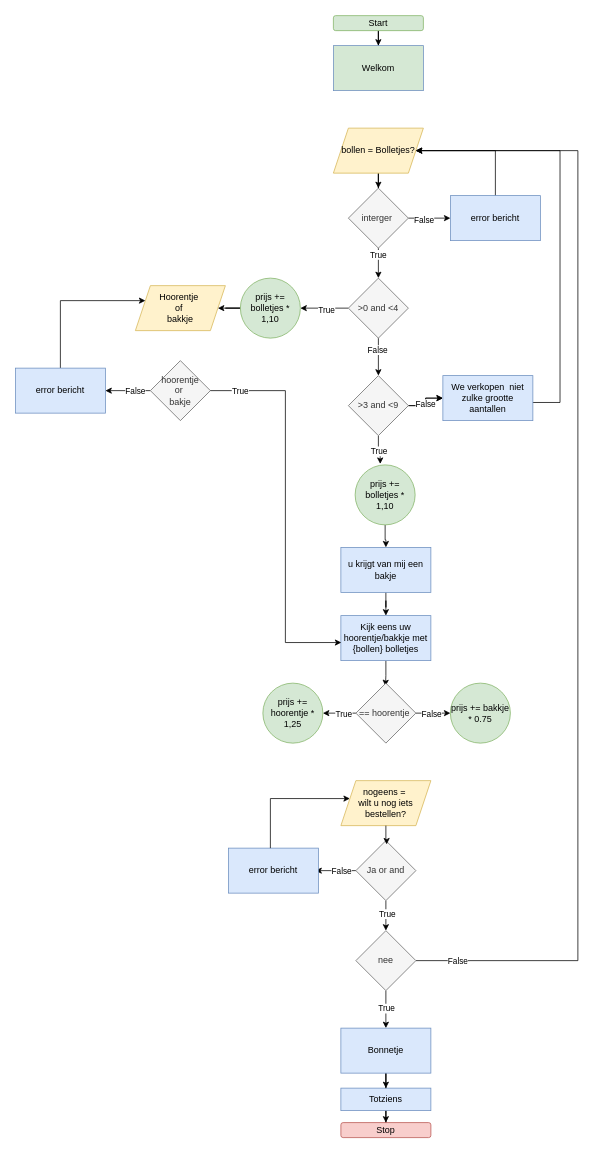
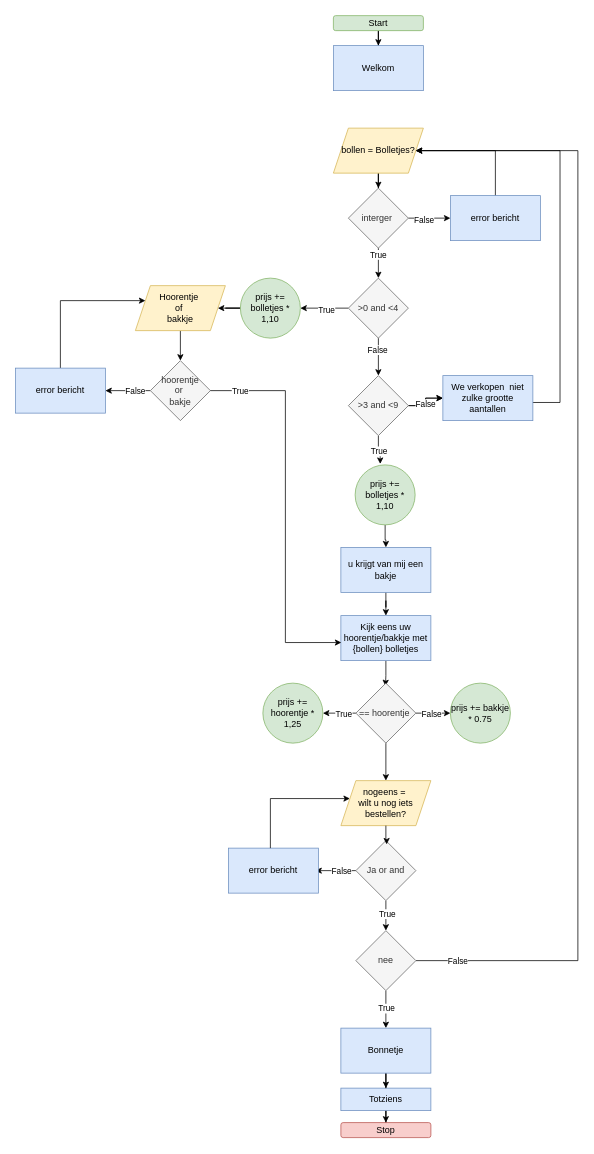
  <mxCell id="0" />
  <mxCell id="1" parent="0" />
  <mxCell id="2" style="edgeStyle=orthogonalEdgeStyle;rounded=0;orthogonalLoop=1;jettySize=auto;html=1;entryX=0.5;entryY=0;entryDx=0;entryDy=0;" parent="1" source="3" target="4" edge="1"><mxGeometry relative="1" as="geometry" /></mxCell>
  <mxCell id="3" value="Start" style="rounded=1;whiteSpace=wrap;html=1;fillColor=#d5e8d4;strokeColor=#82b366;" parent="1" vertex="1"><mxGeometry x="444" y="20" width="120" height="20" as="geometry" /></mxCell>
- <mxCell id="4" value="Welkom" style="rounded=0;whiteSpace=wrap;html=1;fillColor=#d5e8d4;strokeColor=#6c8ebf;" parent="1" vertex="1"><mxGeometry x="444" y="60" width="120" height="60" as="geometry" /></mxCell>
+ <mxCell id="4" value="Welkom" style="rounded=0;whiteSpace=wrap;html=1;fillColor=#dae8fc;strokeColor=#6c8ebf;" parent="1" vertex="1"><mxGeometry x="444" y="60" width="120" height="60" as="geometry" /></mxCell>
  <mxCell id="5" style="edgeStyle=orthogonalEdgeStyle;rounded=0;orthogonalLoop=1;jettySize=auto;html=1;entryX=0.5;entryY=0;entryDx=0;entryDy=0;" parent="1" source="6" target="28" edge="1"><mxGeometry relative="1" as="geometry"><mxPoint x="504" y="270" as="targetPoint" /></mxGeometry></mxCell>
  <mxCell id="6" value="bollen = Bolletjes?" style="shape=parallelogram;perimeter=parallelogramPerimeter;whiteSpace=wrap;html=1;fixedSize=1;fillColor=#fff2cc;strokeColor=#d6b656;" parent="1" vertex="1"><mxGeometry x="444" y="170" width="120" height="60" as="geometry" /></mxCell>
  <mxCell id="7" style="edgeStyle=orthogonalEdgeStyle;rounded=0;orthogonalLoop=1;jettySize=auto;html=1;entryX=1;entryY=0.5;entryDx=0;entryDy=0;" parent="1" source="11" target="62" edge="1"><mxGeometry relative="1" as="geometry"><mxPoint x="420" y="409" as="targetPoint" /></mxGeometry></mxCell>
  <mxCell id="8" value="True" style="edgeLabel;html=1;align=center;verticalAlign=middle;resizable=0;points=[];" parent="7" connectable="0" vertex="1"><mxGeometry x="-0.057" y="2" relative="1" as="geometry"><mxPoint as="offset" /></mxGeometry></mxCell>
  <mxCell id="9" style="edgeStyle=orthogonalEdgeStyle;rounded=0;orthogonalLoop=1;jettySize=auto;html=1;entryX=0.5;entryY=0;entryDx=0;entryDy=0;" parent="1" source="11" target="19" edge="1"><mxGeometry relative="1" as="geometry" /></mxCell>
  <mxCell id="10" value="False" style="edgeLabel;html=1;align=center;verticalAlign=middle;resizable=0;points=[];" parent="9" connectable="0" vertex="1"><mxGeometry x="-0.398" y="-2" relative="1" as="geometry"><mxPoint as="offset" /></mxGeometry></mxCell>
  <mxCell id="11" value="&amp;gt;0 and &amp;lt;4" style="rhombus;whiteSpace=wrap;html=1;fillColor=#f5f5f5;fontColor=#333333;strokeColor=#666666;" parent="1" vertex="1"><mxGeometry x="464" y="370" width="80" height="80" as="geometry" /></mxCell>
+ <mxCell id="12" style="edgeStyle=orthogonalEdgeStyle;rounded=0;orthogonalLoop=1;jettySize=auto;html=1;entryX=0.5;entryY=0;entryDx=0;entryDy=0;" parent="1" source="13" target="33" edge="1"><mxGeometry relative="1" as="geometry"><mxPoint x="240" y="480" as="targetPoint" /></mxGeometry></mxCell>
  <mxCell id="13" value="Hoorentje&amp;nbsp;&lt;div&gt;of&amp;nbsp;&lt;/div&gt;&lt;div&gt;bakkje&lt;/div&gt;" style="shape=parallelogram;perimeter=parallelogramPerimeter;whiteSpace=wrap;html=1;fixedSize=1;fillColor=#fff2cc;strokeColor=#d6b656;" parent="1" vertex="1"><mxGeometry x="180" y="380" width="120" height="60" as="geometry" /></mxCell>
  <mxCell id="14" style="edgeStyle=orthogonalEdgeStyle;rounded=0;orthogonalLoop=1;jettySize=auto;html=1;entryX=0;entryY=0.5;entryDx=0;entryDy=0;" parent="1" source="19" target="21" edge="1"><mxGeometry relative="1" as="geometry"><mxPoint x="600" y="530" as="targetPoint" /></mxGeometry></mxCell>
  <mxCell id="15" value="" style="edgeStyle=orthogonalEdgeStyle;rounded=0;orthogonalLoop=1;jettySize=auto;html=1;" parent="1" source="19" target="21" edge="1"><mxGeometry relative="1" as="geometry" /></mxCell>
  <mxCell id="16" value="False" style="edgeLabel;html=1;align=center;verticalAlign=middle;resizable=0;points=[];" parent="15" connectable="0" vertex="1"><mxGeometry x="-0.208" y="3" relative="1" as="geometry"><mxPoint as="offset" /></mxGeometry></mxCell>
  <mxCell id="17" style="edgeStyle=orthogonalEdgeStyle;rounded=0;orthogonalLoop=1;jettySize=auto;html=1;entryX=0.418;entryY=-0.016;entryDx=0;entryDy=0;entryPerimeter=0;" parent="1" source="19" target="60" edge="1"><mxGeometry relative="1" as="geometry"><mxPoint x="504" y="609" as="targetPoint" /></mxGeometry></mxCell>
  <mxCell id="18" value="True" style="edgeLabel;html=1;align=center;verticalAlign=middle;resizable=0;points=[];" parent="17" connectable="0" vertex="1"><mxGeometry x="-0.221" relative="1" as="geometry"><mxPoint y="4" as="offset" /></mxGeometry></mxCell>
  <mxCell id="19" value="&amp;gt;3 and &amp;lt;9" style="rhombus;whiteSpace=wrap;html=1;fillColor=#f5f5f5;fontColor=#333333;strokeColor=#666666;" parent="1" vertex="1"><mxGeometry x="464" y="500" width="80" height="80" as="geometry" /></mxCell>
  <mxCell id="20" style="edgeStyle=orthogonalEdgeStyle;rounded=0;orthogonalLoop=1;jettySize=auto;html=1;entryX=0.947;entryY=0.403;entryDx=0;entryDy=0;entryPerimeter=0;" parent="1" edge="1"><mxGeometry relative="1" as="geometry"><mxPoint x="553.82" y="200" as="targetPoint" /><mxPoint x="706.18" y="535.82" as="sourcePoint" /><Array as="points"><mxPoint x="746.18" y="535.82" /><mxPoint x="746.18" y="199.82" /></Array></mxGeometry></mxCell>
  <mxCell id="21" value="We verkopen&amp;nbsp; niet zulke grootte aantallen" style="rounded=0;whiteSpace=wrap;html=1;fillColor=#dae8fc;strokeColor=#6c8ebf;" parent="1" vertex="1"><mxGeometry x="590" y="500" width="120" height="60" as="geometry" /></mxCell>
  <mxCell id="22" style="edgeStyle=orthogonalEdgeStyle;rounded=0;orthogonalLoop=1;jettySize=auto;html=1;entryX=0.5;entryY=0;entryDx=0;entryDy=0;" edge="1" parent="1" source="23" target="37"><mxGeometry relative="1" as="geometry" /></mxCell>
  <mxCell id="23" value="u krijgt van mij een bakje" style="rounded=0;whiteSpace=wrap;html=1;fillColor=#dae8fc;strokeColor=#6c8ebf;" parent="1" vertex="1"><mxGeometry x="454" y="729" width="120" height="60" as="geometry" /></mxCell>
  <mxCell id="24" style="edgeStyle=orthogonalEdgeStyle;rounded=0;orthogonalLoop=1;jettySize=auto;html=1;entryX=0.5;entryY=0;entryDx=0;entryDy=0;" parent="1" source="28" target="11" edge="1"><mxGeometry relative="1" as="geometry" /></mxCell>
  <mxCell id="25" value="True" style="edgeLabel;html=1;align=center;verticalAlign=middle;resizable=0;points=[];" parent="24" connectable="0" vertex="1"><mxGeometry x="-0.597" y="-1" relative="1" as="geometry"><mxPoint as="offset" /></mxGeometry></mxCell>
  <mxCell id="26" style="edgeStyle=orthogonalEdgeStyle;rounded=0;orthogonalLoop=1;jettySize=auto;html=1;" parent="1" source="28" target="30" edge="1"><mxGeometry relative="1" as="geometry" /></mxCell>
  <mxCell id="27" value="False" style="edgeLabel;html=1;align=center;verticalAlign=middle;resizable=0;points=[];" parent="26" connectable="0" vertex="1"><mxGeometry x="-0.276" y="-2" relative="1" as="geometry"><mxPoint as="offset" /></mxGeometry></mxCell>
  <mxCell id="28" value="interger&amp;nbsp;" style="rhombus;whiteSpace=wrap;html=1;fillColor=#f5f5f5;fontColor=#333333;strokeColor=#666666;" parent="1" vertex="1"><mxGeometry x="464" y="250" width="80" height="80" as="geometry" /></mxCell>
  <mxCell id="29" style="edgeStyle=orthogonalEdgeStyle;rounded=0;orthogonalLoop=1;jettySize=auto;html=1;entryX=1;entryY=0.5;entryDx=0;entryDy=0;" parent="1" source="30" target="6" edge="1"><mxGeometry relative="1" as="geometry"><mxPoint x="660" y="180" as="targetPoint" /><Array as="points"><mxPoint x="660" y="200" /></Array></mxGeometry></mxCell>
  <mxCell id="30" value="error bericht" style="rounded=0;whiteSpace=wrap;html=1;fillColor=#dae8fc;strokeColor=#6c8ebf;" parent="1" vertex="1"><mxGeometry x="600" y="260" width="120" height="60" as="geometry" /></mxCell>
  <mxCell id="31" style="edgeStyle=orthogonalEdgeStyle;rounded=0;orthogonalLoop=1;jettySize=auto;html=1;entryX=1;entryY=0.5;entryDx=0;entryDy=0;" parent="1" source="33" target="35" edge="1"><mxGeometry relative="1" as="geometry"><mxPoint x="140" y="520" as="targetPoint" /></mxGeometry></mxCell>
  <mxCell id="32" value="False" style="edgeLabel;html=1;align=center;verticalAlign=middle;resizable=0;points=[];" parent="31" connectable="0" vertex="1"><mxGeometry x="-0.287" relative="1" as="geometry"><mxPoint as="offset" /></mxGeometry></mxCell>
  <mxCell id="33" value="hoorentje&lt;div&gt;or&amp;nbsp;&lt;/div&gt;&lt;div&gt;bakje&lt;/div&gt;" style="rhombus;whiteSpace=wrap;html=1;fillColor=#f5f5f5;fontColor=#333333;strokeColor=#666666;" parent="1" vertex="1"><mxGeometry x="200" y="480" width="80" height="80" as="geometry" /></mxCell>
  <mxCell id="34" style="edgeStyle=orthogonalEdgeStyle;rounded=0;orthogonalLoop=1;jettySize=auto;html=1;" parent="1" source="35" target="13" edge="1"><mxGeometry relative="1" as="geometry"><Array as="points"><mxPoint x="80" y="400" /></Array><mxPoint x="150" y="429" as="targetPoint" /></mxGeometry></mxCell>
  <mxCell id="35" value="error bericht" style="rounded=0;whiteSpace=wrap;html=1;fillColor=#dae8fc;strokeColor=#6c8ebf;" parent="1" vertex="1"><mxGeometry x="20" y="490" width="120" height="60" as="geometry" /></mxCell>
  <mxCell id="36" style="edgeStyle=orthogonalEdgeStyle;rounded=0;orthogonalLoop=1;jettySize=auto;html=1;entryX=0.493;entryY=0.05;entryDx=0;entryDy=0;entryPerimeter=0;" edge="1" parent="1" source="37" target="68"><mxGeometry relative="1" as="geometry"><mxPoint x="514" y="919" as="targetPoint" /></mxGeometry></mxCell>
  <mxCell id="37" value="Kijk eens uw hoorentje/bakkje met {bollen} bolletjes" style="rounded=0;whiteSpace=wrap;html=1;fillColor=#dae8fc;strokeColor=#6c8ebf;" parent="1" vertex="1"><mxGeometry x="454" y="820" width="120" height="60" as="geometry" /></mxCell>
  <mxCell id="38" style="edgeStyle=orthogonalEdgeStyle;rounded=0;orthogonalLoop=1;jettySize=auto;html=1;entryX=0.005;entryY=0.598;entryDx=0;entryDy=0;entryPerimeter=0;" parent="1" source="33" target="37" edge="1"><mxGeometry relative="1" as="geometry"><Array as="points"><mxPoint x="380" y="520" /><mxPoint x="380" y="856" /></Array></mxGeometry></mxCell>
  <mxCell id="39" value="True" style="edgeLabel;html=1;align=center;verticalAlign=middle;resizable=0;points=[];" parent="38" connectable="0" vertex="1"><mxGeometry x="-0.711" y="-3" relative="1" as="geometry"><mxPoint x="-35" y="-3" as="offset" /></mxGeometry></mxCell>
  <mxCell id="40" value="nogeens =&amp;nbsp;&lt;div&gt;wilt u nog iets bestellen?&lt;/div&gt;" style="shape=parallelogram;perimeter=parallelogramPerimeter;whiteSpace=wrap;html=1;fixedSize=1;fillColor=#fff2cc;strokeColor=#d6b656;" parent="1" vertex="1"><mxGeometry x="454" y="1040" width="120" height="60" as="geometry" /></mxCell>
  <mxCell id="41" style="edgeStyle=orthogonalEdgeStyle;rounded=0;orthogonalLoop=1;jettySize=auto;html=1;entryX=1;entryY=0.5;entryDx=0;entryDy=0;" parent="1" source="45" edge="1"><mxGeometry relative="1" as="geometry"><mxPoint x="420" y="1160" as="targetPoint" /></mxGeometry></mxCell>
  <mxCell id="42" value="False" style="edgeLabel;html=1;align=center;verticalAlign=middle;resizable=0;points=[];" parent="41" connectable="0" vertex="1"><mxGeometry x="0.096" y="1" relative="1" as="geometry"><mxPoint x="10" y="-1" as="offset" /></mxGeometry></mxCell>
  <mxCell id="43" style="edgeStyle=orthogonalEdgeStyle;rounded=0;orthogonalLoop=1;jettySize=auto;html=1;entryX=0.5;entryY=0;entryDx=0;entryDy=0;" parent="1" source="45" target="53" edge="1"><mxGeometry relative="1" as="geometry"><mxPoint x="514" y="1240" as="targetPoint" /></mxGeometry></mxCell>
  <mxCell id="44" value="True" style="edgeLabel;html=1;align=center;verticalAlign=middle;resizable=0;points=[];" parent="43" connectable="0" vertex="1"><mxGeometry x="-0.163" y="1" relative="1" as="geometry"><mxPoint as="offset" /></mxGeometry></mxCell>
  <mxCell id="45" value="Ja or and" style="rhombus;whiteSpace=wrap;html=1;fillColor=#f5f5f5;fontColor=#333333;strokeColor=#666666;" parent="1" vertex="1"><mxGeometry x="474" y="1120" width="80" height="80" as="geometry" /></mxCell>
  <mxCell id="46" style="edgeStyle=orthogonalEdgeStyle;rounded=0;orthogonalLoop=1;jettySize=auto;html=1;entryX=0.513;entryY=0.063;entryDx=0;entryDy=0;entryPerimeter=0;" parent="1" source="40" target="45" edge="1"><mxGeometry relative="1" as="geometry" /></mxCell>
  <mxCell id="47" value="error bericht" style="rounded=0;whiteSpace=wrap;html=1;fillColor=#dae8fc;strokeColor=#6c8ebf;" parent="1" vertex="1"><mxGeometry x="304" y="1130" width="120" height="60" as="geometry" /></mxCell>
  <mxCell id="48" style="edgeStyle=orthogonalEdgeStyle;rounded=0;orthogonalLoop=1;jettySize=auto;html=1;entryX=0.1;entryY=0.399;entryDx=0;entryDy=0;entryPerimeter=0;" parent="1" target="40" edge="1"><mxGeometry relative="1" as="geometry"><Array as="points"><mxPoint x="360" y="1064" /></Array><mxPoint x="360" y="1130" as="sourcePoint" /></mxGeometry></mxCell>
  <mxCell id="49" style="edgeStyle=orthogonalEdgeStyle;rounded=0;orthogonalLoop=1;jettySize=auto;html=1;entryX=1;entryY=0.5;entryDx=0;entryDy=0;" parent="1" source="53" target="6" edge="1"><mxGeometry relative="1" as="geometry"><mxPoint x="810" y="189" as="targetPoint" /><Array as="points"><mxPoint x="770" y="1280" /><mxPoint x="770" y="200" /></Array></mxGeometry></mxCell>
  <mxCell id="50" value="False" style="edgeLabel;html=1;align=center;verticalAlign=middle;resizable=0;points=[];" parent="49" connectable="0" vertex="1"><mxGeometry x="-0.927" relative="1" as="geometry"><mxPoint as="offset" /></mxGeometry></mxCell>
  <mxCell id="51" style="edgeStyle=orthogonalEdgeStyle;rounded=0;orthogonalLoop=1;jettySize=auto;html=1;" edge="1" parent="1" source="53" target="58"><mxGeometry relative="1" as="geometry" /></mxCell>
  <mxCell id="52" value="True" style="edgeLabel;html=1;align=center;verticalAlign=middle;resizable=0;points=[];" vertex="1" connectable="0" parent="51"><mxGeometry x="-0.079" relative="1" as="geometry"><mxPoint as="offset" /></mxGeometry></mxCell>
  <mxCell id="53" value="nee" style="rhombus;whiteSpace=wrap;html=1;fillColor=#f5f5f5;fontColor=#333333;strokeColor=#666666;" parent="1" vertex="1"><mxGeometry x="474" y="1240" width="80" height="80" as="geometry" /></mxCell>
  <mxCell id="54" style="edgeStyle=orthogonalEdgeStyle;rounded=0;orthogonalLoop=1;jettySize=auto;html=1;" parent="1" source="55" target="56" edge="1"><mxGeometry relative="1" as="geometry" /></mxCell>
  <mxCell id="55" value="Totziens" style="rounded=0;whiteSpace=wrap;html=1;fillColor=#dae8fc;strokeColor=#6c8ebf;" parent="1" vertex="1"><mxGeometry x="454" y="1450" width="120" height="30" as="geometry" /></mxCell>
  <mxCell id="56" value="Stop" style="rounded=1;whiteSpace=wrap;html=1;fillColor=#f8cecc;strokeColor=#b85450;" parent="1" vertex="1"><mxGeometry x="454" y="1495.96" width="120" height="20" as="geometry" /></mxCell>
  <mxCell id="57" style="edgeStyle=orthogonalEdgeStyle;rounded=0;orthogonalLoop=1;jettySize=auto;html=1;entryX=0.5;entryY=0;entryDx=0;entryDy=0;" edge="1" parent="1" source="58" target="55"><mxGeometry relative="1" as="geometry" /></mxCell>
  <mxCell id="58" value="Bonnetje" style="rounded=0;whiteSpace=wrap;html=1;fillColor=#dae8fc;strokeColor=#6c8ebf;" vertex="1" parent="1"><mxGeometry x="454" y="1370" width="120" height="60" as="geometry" /></mxCell>
  <mxCell id="59" style="edgeStyle=orthogonalEdgeStyle;rounded=0;orthogonalLoop=1;jettySize=auto;html=1;entryX=0.5;entryY=0;entryDx=0;entryDy=0;" edge="1" parent="1" source="60" target="23"><mxGeometry relative="1" as="geometry" /></mxCell>
  <mxCell id="60" value="prijs += bolletjes * 1,10" style="ellipse;whiteSpace=wrap;html=1;aspect=fixed;fillColor=#d5e8d4;strokeColor=#82b366;" vertex="1" parent="1"><mxGeometry x="473" y="619" width="80" height="80" as="geometry" /></mxCell>
  <mxCell id="61" style="edgeStyle=orthogonalEdgeStyle;rounded=0;orthogonalLoop=1;jettySize=auto;html=1;" edge="1" parent="1" source="62" target="13"><mxGeometry relative="1" as="geometry" /></mxCell>
  <mxCell id="62" value="prijs += bolletjes * 1,10" style="ellipse;whiteSpace=wrap;html=1;aspect=fixed;fillColor=#d5e8d4;strokeColor=#82b366;" vertex="1" parent="1"><mxGeometry x="320" y="370" width="80" height="80" as="geometry" /></mxCell>
  <mxCell id="63" style="edgeStyle=orthogonalEdgeStyle;rounded=0;orthogonalLoop=1;jettySize=auto;html=1;entryX=0;entryY=0.5;entryDx=0;entryDy=0;" edge="1" parent="1" source="68" target="69"><mxGeometry relative="1" as="geometry"><mxPoint x="600" y="950" as="targetPoint" /></mxGeometry></mxCell>
  <mxCell id="64" value="False" style="edgeLabel;html=1;align=center;verticalAlign=middle;resizable=0;points=[];" vertex="1" connectable="0" parent="63"><mxGeometry x="-0.485" y="3" relative="1" as="geometry"><mxPoint x="8" y="3" as="offset" /></mxGeometry></mxCell>
  <mxCell id="65" style="edgeStyle=orthogonalEdgeStyle;rounded=0;orthogonalLoop=1;jettySize=auto;html=1;entryX=1;entryY=0.5;entryDx=0;entryDy=0;" edge="1" parent="1" source="68" target="70"><mxGeometry relative="1" as="geometry"><mxPoint x="420" y="950" as="targetPoint" /></mxGeometry></mxCell>
  <mxCell id="66" value="True" style="edgeLabel;html=1;align=center;verticalAlign=middle;resizable=0;points=[];" vertex="1" connectable="0" parent="65"><mxGeometry x="-0.226" y="1" relative="1" as="geometry"><mxPoint as="offset" /></mxGeometry></mxCell>
+ <mxCell id="67" style="edgeStyle=orthogonalEdgeStyle;rounded=0;orthogonalLoop=1;jettySize=auto;html=1;entryX=0.5;entryY=0;entryDx=0;entryDy=0;" edge="1" parent="1" source="68" target="40"><mxGeometry relative="1" as="geometry" /></mxCell>
  <mxCell id="68" value="== hoorentje&amp;nbsp;" style="rhombus;whiteSpace=wrap;html=1;fillColor=#f5f5f5;fontColor=#333333;strokeColor=#666666;" vertex="1" parent="1"><mxGeometry x="474" y="910" width="80" height="80" as="geometry" /></mxCell>
  <mxCell id="69" value="prijs += bakkje * 0.75&lt;span style=&quot;color: rgba(0, 0, 0, 0); font-family: monospace; font-size: 0px; text-align: start; text-wrap-mode: nowrap;&quot;&gt;%3CmxGraphModel%3E%3Croot%3E%3CmxCell%20id%3D%220%22%2F%3E%3CmxCell%20id%3D%221%22%20parent%3D%220%22%2F%3E%3CmxCell%20id%3D%222%22%20value%3D%22prijs%20%3D%20bolletjes%20*%201%2C10%22%20style%3D%22ellipse%3BwhiteSpace%3Dwrap%3Bhtml%3D1%3Baspect%3Dfixed%3BfillColor%3D%23d5e8d4%3BstrokeColor%3D%2382b366%3B%22%20vertex%3D%221%22%20parent%3D%221%22%3E%3CmxGeometry%20x%3D%22404%22%20y%3D%22-580%22%20width%3D%2280%22%20height%3D%2280%22%20as%3D%22geometry%22%2F%3E%3C%2FmxCell%3E%3C%2Froot%3E%3C%2FmxGraphModel%3E&lt;/span&gt;" style="ellipse;whiteSpace=wrap;html=1;aspect=fixed;fillColor=#d5e8d4;strokeColor=#82b366;" vertex="1" parent="1"><mxGeometry x="600" y="910" width="80" height="80" as="geometry" /></mxCell>
  <mxCell id="70" value="prijs += hoorentje * 1,25&lt;span style=&quot;color: rgba(0, 0, 0, 0); font-family: monospace; font-size: 0px; text-align: start; text-wrap-mode: nowrap;&quot;&gt;%3CmxGraphModel%3E%3Croot%3E%3CmxCell%20id%3D%220%22%2F%3E%3CmxCell%20id%3D%221%22%20parent%3D%220%22%2F%3E%3CmxCell%20id%3D%222%22%20value%3D%22prijs%20%3D%20bolletjes%20*%201%2C10%22%20style%3D%22ellipse%3BwhiteSpace%3Dwrap%3Bhtml%3D1%3Baspect%3Dfixed%3BfillColor%3D%23d5e8d4%3BstrokeColor%3D%2382b366%3B%22%20vertex%3D%221%22%20parent%3D%221%22%3E%3CmxGeometry%20x%3D%22404%22%20y%3D%22-580%22%20width%3D%2280%22%20height%3D%2280%22%20as%3D%22geometry%22%2F%3E%3C%2FmxCell%3E%3C%2Froot%3E%3C%2FmxGraphModel%3E&lt;/span&gt;" style="ellipse;whiteSpace=wrap;html=1;aspect=fixed;fillColor=#d5e8d4;strokeColor=#82b366;" vertex="1" parent="1"><mxGeometry x="350" y="910" width="80" height="80" as="geometry" /></mxCell>
